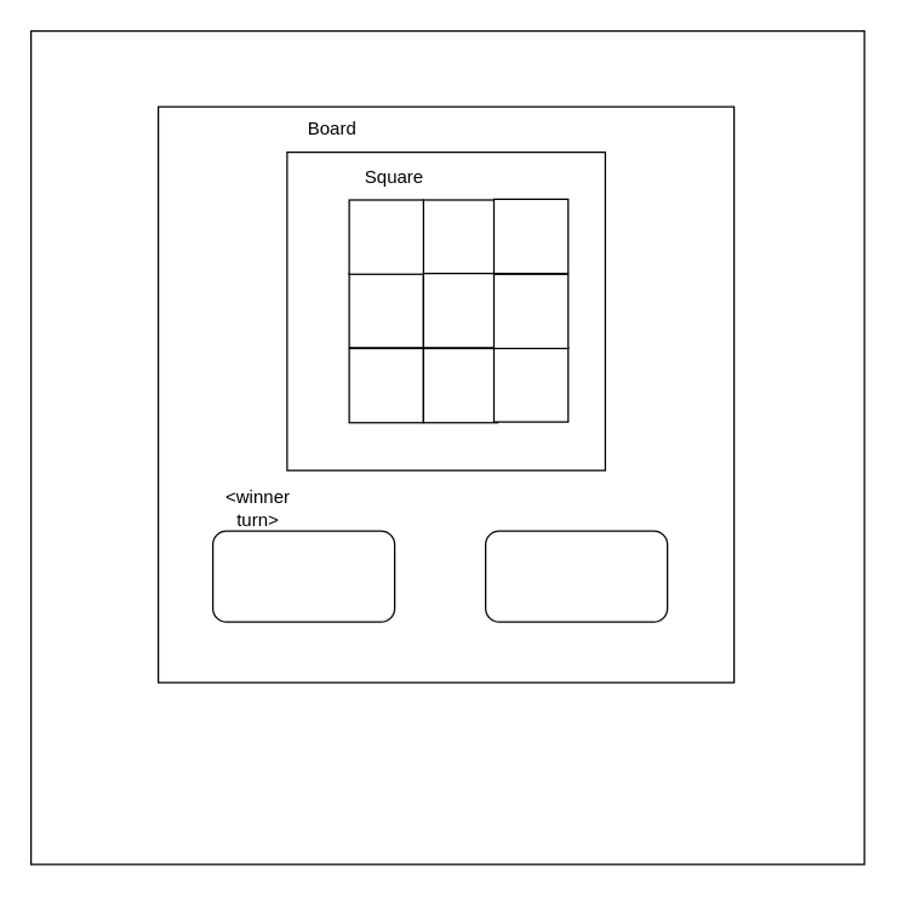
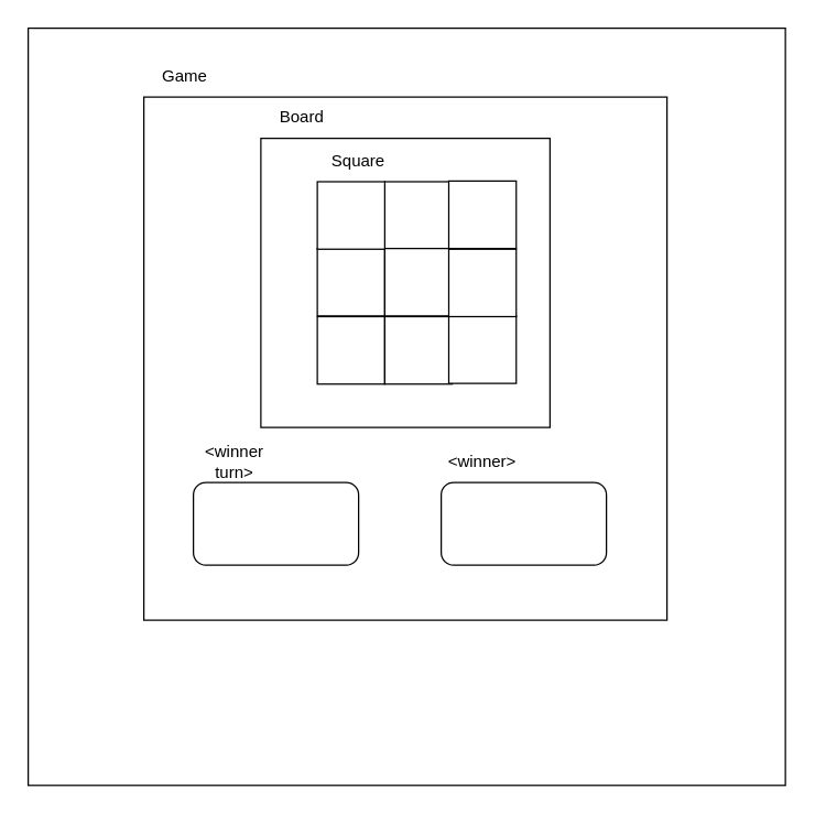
  <mxCell id="0" />
  <mxCell id="1" parent="0" />
  <mxCell id="2" value="" style="whiteSpace=wrap;html=1;aspect=fixed;" vertex="1" parent="1"><mxGeometry x="20" y="20" width="550" height="550" as="geometry" /></mxCell>
  <mxCell id="3" value="" style="whiteSpace=wrap;html=1;aspect=fixed;" vertex="1" parent="1"><mxGeometry x="104" y="70" width="380" height="380" as="geometry" /></mxCell>
+ <mxCell id="4" value="Game" style="text;html=1;strokeColor=none;fillColor=none;align=center;verticalAlign=middle;whiteSpace=wrap;rounded=0;" vertex="1" parent="1"><mxGeometry x="104" y="40" width="60" height="30" as="geometry" /></mxCell>
  <mxCell id="5" value="" style="whiteSpace=wrap;html=1;aspect=fixed;" vertex="1" parent="1"><mxGeometry x="189" y="100" width="210" height="210" as="geometry" /></mxCell>
  <mxCell id="6" value="Board" style="text;html=1;strokeColor=none;fillColor=none;align=center;verticalAlign=middle;whiteSpace=wrap;rounded=0;" vertex="1" parent="1"><mxGeometry x="189" y="70" width="60" height="30" as="geometry" /></mxCell>
  <mxCell id="7" value="" style="rounded=1;whiteSpace=wrap;html=1;" vertex="1" parent="1"><mxGeometry x="140" y="350" width="120" height="60" as="geometry" /></mxCell>
  <mxCell id="8" value="" style="rounded=1;whiteSpace=wrap;html=1;" vertex="1" parent="1"><mxGeometry x="320" y="350" width="120" height="60" as="geometry" /></mxCell>
  <mxCell id="9" value="&amp;lt;winner turn&amp;gt;" style="text;html=1;strokeColor=none;fillColor=none;align=center;verticalAlign=middle;whiteSpace=wrap;rounded=0;" vertex="1" parent="1"><mxGeometry x="140" y="320" width="60" height="30" as="geometry" /></mxCell>
+ <mxCell id="10" value="&amp;lt;winner&amp;gt;" style="text;html=1;strokeColor=none;fillColor=none;align=center;verticalAlign=middle;whiteSpace=wrap;rounded=0;" vertex="1" parent="1"><mxGeometry x="320" y="320" width="60" height="30" as="geometry" /></mxCell>
  <mxCell id="11" value="" style="whiteSpace=wrap;html=1;aspect=fixed;" vertex="1" parent="1"><mxGeometry x="279" y="131.5" width="49" height="49" as="geometry" /></mxCell>
  <mxCell id="12" value="" style="whiteSpace=wrap;html=1;aspect=fixed;" vertex="1" parent="1"><mxGeometry x="230" y="180" width="49" height="49" as="geometry" /></mxCell>
  <mxCell id="13" value="" style="whiteSpace=wrap;html=1;aspect=fixed;" vertex="1" parent="1"><mxGeometry x="279" y="180" width="49" height="49" as="geometry" /></mxCell>
  <mxCell id="14" value="" style="whiteSpace=wrap;html=1;aspect=fixed;" vertex="1" parent="1"><mxGeometry x="230" y="229.5" width="49" height="49" as="geometry" /></mxCell>
  <mxCell id="15" value="" style="whiteSpace=wrap;html=1;aspect=fixed;" vertex="1" parent="1"><mxGeometry x="279" y="229.5" width="49" height="49" as="geometry" /></mxCell>
  <mxCell id="16" value="" style="whiteSpace=wrap;html=1;aspect=fixed;" vertex="1" parent="1"><mxGeometry x="325.5" y="229" width="49" height="49" as="geometry" /></mxCell>
  <mxCell id="17" value="" style="whiteSpace=wrap;html=1;aspect=fixed;" vertex="1" parent="1"><mxGeometry x="325.5" y="180.5" width="49" height="49" as="geometry" /></mxCell>
  <mxCell id="18" value="" style="whiteSpace=wrap;html=1;aspect=fixed;" vertex="1" parent="1"><mxGeometry x="325.5" y="131" width="49" height="49" as="geometry" /></mxCell>
  <mxCell id="19" value="" style="whiteSpace=wrap;html=1;aspect=fixed;" vertex="1" parent="1"><mxGeometry x="230" y="131.5" width="49" height="49" as="geometry" /></mxCell>
  <mxCell id="20" value="Square" style="text;html=1;strokeColor=none;fillColor=none;align=center;verticalAlign=middle;whiteSpace=wrap;rounded=0;" vertex="1" parent="1"><mxGeometry x="230" y="101.5" width="60" height="30" as="geometry" /></mxCell>
